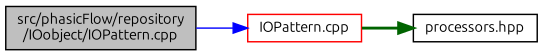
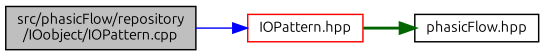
  digraph {
    fontname=Ubuntu
    rankdir=LR
    node [color=black fillcolor=white fontname=Ubuntu fontsize=10 shape=record style=filled]
    edge [fontname=Ubuntu fontsize=10 labelfontname=Helvetica labelfontsize=10]
    n1 [fillcolor=grey75 fontcolor=black height=0.2 label="src/phasicFlow/repository\l/IOobject/IOPattern.cpp" width=0.4]
-   n2 [color=red height=0.2 label="IOPattern.cpp" width=0.4]
-   n3 [height=0.2 label="processors.hpp" width=0.4]
+   n2 [color=red height=0.2 label="IOPattern.hpp" width=0.4]
+   n3 [height=0.2 label="phasicFlow.hpp" width=0.4]
    n1 -> n2 [color=blue style=solid]
    n2 -> n3 [color=darkgreen style=bold]
  }
